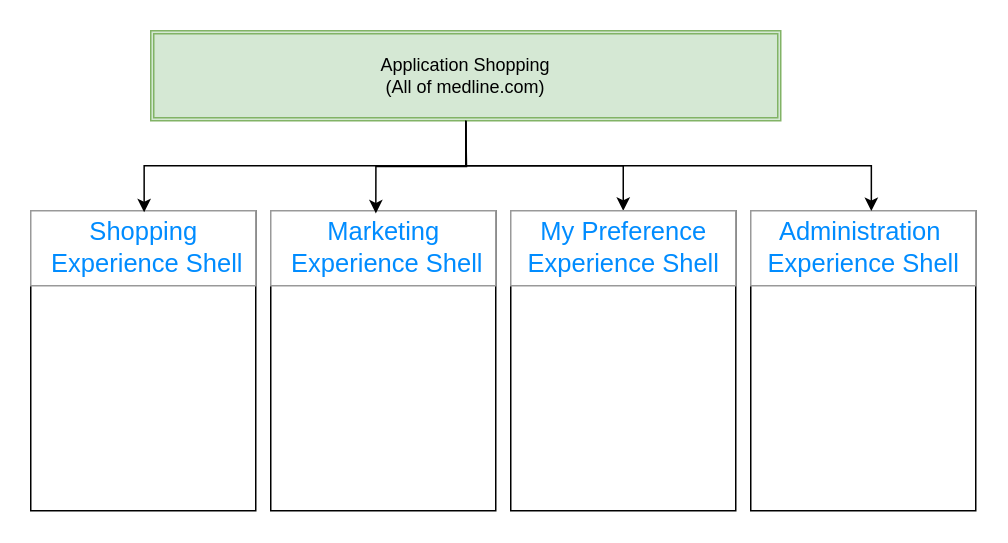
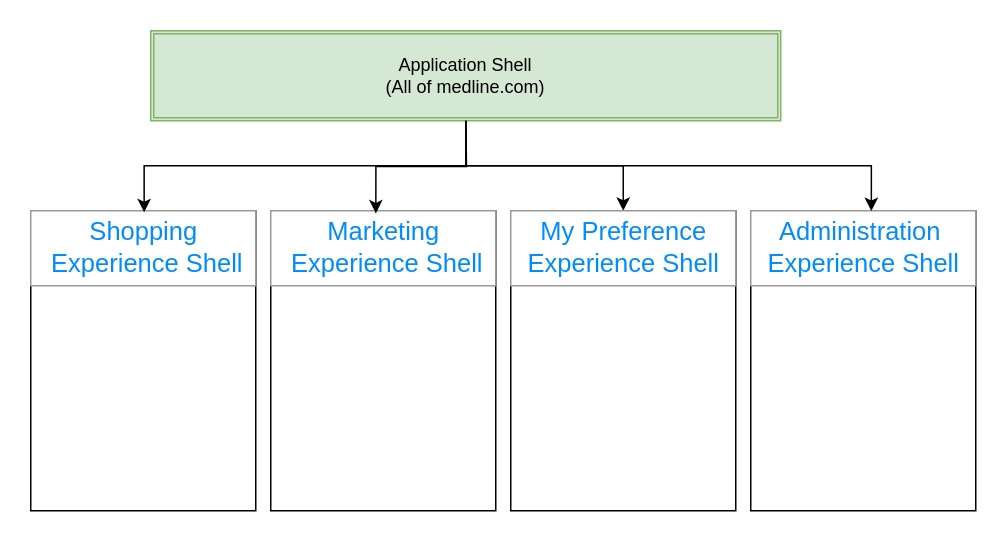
  <mxCell id="0" />
  <mxCell id="1" parent="0" />
  <mxCell id="2" value="" style="edgeStyle=orthogonalEdgeStyle;rounded=0;orthogonalLoop=1;jettySize=auto;html=1;" edge="1" parent="1" source="3" target="9"><mxGeometry relative="1" as="geometry" /></mxCell>
- <mxCell id="3" value="Application Shopping&lt;br&gt;(All of medline.com)" style="shape=ext;double=1;rounded=0;whiteSpace=wrap;html=1;fillColor=#d5e8d4;strokeColor=#82b366;" vertex="1" parent="1"><mxGeometry x="100" y="20" width="420" height="60" as="geometry" /></mxCell>
+ <mxCell id="3" value="Application Shell&lt;br&gt;(All of medline.com)" style="shape=ext;double=1;rounded=0;whiteSpace=wrap;html=1;fillColor=#d5e8d4;strokeColor=#82b366;" vertex="1" parent="1"><mxGeometry x="100" y="20" width="420" height="60" as="geometry" /></mxCell>
  <mxCell id="4" value="" style="strokeWidth=1;shadow=0;dashed=0;align=center;html=1;shape=mxgraph.mockup.forms.rrect;rSize=0;" vertex="1" parent="1"><mxGeometry x="20" y="140" width="150" height="200" as="geometry" /></mxCell>
  <mxCell id="5" value="Shopping&lt;br&gt;&amp;nbsp;Experience Shell" style="strokeWidth=1;shadow=0;dashed=0;align=center;html=1;shape=mxgraph.mockup.forms.rrect;rSize=0;strokeColor=#999999;fontColor=#008cff;fontSize=17;fillColor=#ffffff;resizeWidth=1;" vertex="1" parent="4"><mxGeometry width="150" height="50" relative="1" as="geometry" /></mxCell>
  <mxCell id="6" value="" style="strokeWidth=1;shadow=0;dashed=0;align=center;html=1;shape=mxgraph.mockup.forms.rrect;rSize=0;" vertex="1" parent="1"><mxGeometry x="180" y="140" width="150" height="200" as="geometry" /></mxCell>
  <mxCell id="7" value="Marketing&lt;br&gt;&amp;nbsp;Experience Shell" style="strokeWidth=1;shadow=0;dashed=0;align=center;html=1;shape=mxgraph.mockup.forms.rrect;rSize=0;strokeColor=#999999;fontColor=#008cff;fontSize=17;fillColor=#ffffff;resizeWidth=1;" vertex="1" parent="6"><mxGeometry width="150" height="50" relative="1" as="geometry" /></mxCell>
  <mxCell id="8" value="" style="strokeWidth=1;shadow=0;dashed=0;align=center;html=1;shape=mxgraph.mockup.forms.rrect;rSize=0;" vertex="1" parent="1"><mxGeometry x="340" y="140" width="150" height="200" as="geometry" /></mxCell>
  <mxCell id="9" value="My Preference&lt;br&gt;Experience Shell" style="strokeWidth=1;shadow=0;dashed=0;align=center;html=1;shape=mxgraph.mockup.forms.rrect;rSize=0;strokeColor=#999999;fontColor=#008cff;fontSize=17;fillColor=#ffffff;resizeWidth=1;" vertex="1" parent="8"><mxGeometry width="150" height="50" relative="1" as="geometry" /></mxCell>
  <mxCell id="10" value="" style="strokeWidth=1;shadow=0;dashed=0;align=center;html=1;shape=mxgraph.mockup.forms.rrect;rSize=0;" vertex="1" parent="1"><mxGeometry x="500" y="140" width="150" height="200" as="geometry" /></mxCell>
  <mxCell id="11" value="Administration&amp;nbsp;&lt;br&gt;Experience Shell" style="strokeWidth=1;shadow=0;dashed=0;align=center;html=1;shape=mxgraph.mockup.forms.rrect;rSize=0;strokeColor=#999999;fontColor=#008cff;fontSize=17;fillColor=#ffffff;resizeWidth=1;" vertex="1" parent="10"><mxGeometry width="150" height="50" relative="1" as="geometry" /></mxCell>
  <mxCell id="12" value="" style="edgeStyle=orthogonalEdgeStyle;rounded=0;orthogonalLoop=1;jettySize=auto;html=1;entryX=0.536;entryY=0.004;entryDx=0;entryDy=0;entryPerimeter=0;exitX=0.5;exitY=1;exitDx=0;exitDy=0;" edge="1" parent="1" source="3" target="11"><mxGeometry relative="1" as="geometry"><mxPoint x="320" y="90" as="sourcePoint" /><mxPoint x="425" y="150" as="targetPoint" /></mxGeometry></mxCell>
  <mxCell id="13" value="" style="edgeStyle=orthogonalEdgeStyle;rounded=0;orthogonalLoop=1;jettySize=auto;html=1;entryX=0.467;entryY=0.036;entryDx=0;entryDy=0;entryPerimeter=0;" edge="1" parent="1" target="7"><mxGeometry relative="1" as="geometry"><mxPoint x="310" y="80" as="sourcePoint" /><mxPoint x="435" y="160" as="targetPoint" /></mxGeometry></mxCell>
  <mxCell id="14" value="" style="edgeStyle=orthogonalEdgeStyle;rounded=0;orthogonalLoop=1;jettySize=auto;html=1;exitX=0.5;exitY=1;exitDx=0;exitDy=0;entryX=0.504;entryY=0.02;entryDx=0;entryDy=0;entryPerimeter=0;" edge="1" parent="1" source="3" target="5"><mxGeometry relative="1" as="geometry"><mxPoint x="340" y="110" as="sourcePoint" /><mxPoint x="445" y="170" as="targetPoint" /></mxGeometry></mxCell>
